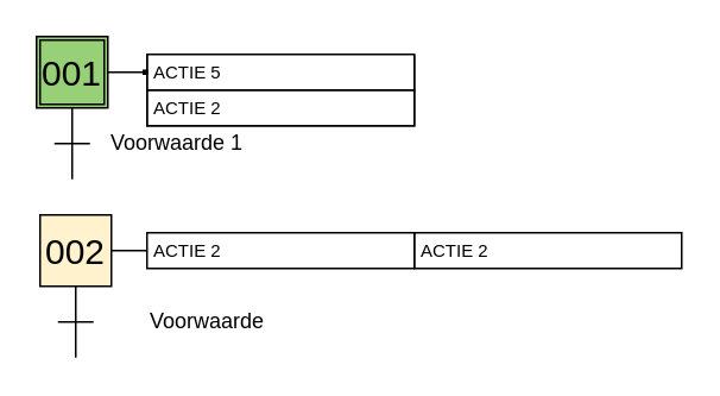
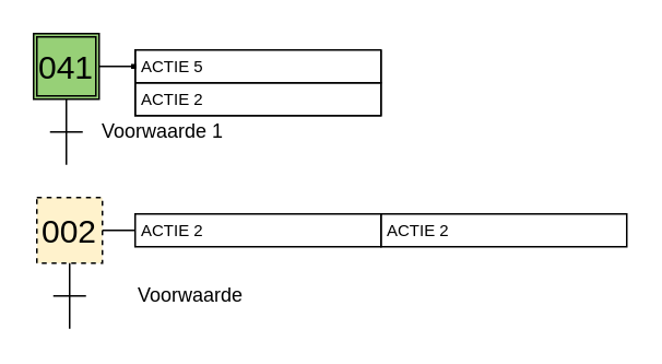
  <mxCell id="0" />
  <mxCell id="1" parent="0" />
  <mxCell id="2" value="" style="group" vertex="1" connectable="0" parent="1"><mxGeometry x="20" y="20" width="212" height="80" as="geometry" /></mxCell>
  <mxCell id="3" value="" style="rounded=0;whiteSpace=wrap;html=1;fontSize=20;align=center;fillColor=#97D077;container=0;" vertex="1" parent="2"><mxGeometry width="40" height="40" as="geometry" /></mxCell>
- <mxCell id="4" value="001" style="rounded=0;whiteSpace=wrap;html=1;fontSize=20;align=center;gradientColor=#97d077;fillColor=none;imageWidth=20;imageHeight=20;container=0;" vertex="1" parent="2"><mxGeometry x="2" y="2" width="36" height="36" as="geometry" /></mxCell>
+ <mxCell id="4" value="041" style="rounded=0;whiteSpace=wrap;html=1;fontSize=20;align=center;gradientColor=#97d077;fillColor=none;imageWidth=20;imageHeight=20;container=0;" vertex="1" parent="2"><mxGeometry x="2" y="2" width="36" height="36" as="geometry" /></mxCell>
  <mxCell id="5" value="" style="endArrow=none;html=1;fontSize=12;rounded=0;" edge="1" parent="2"><mxGeometry width="50" height="50" as="geometry"><mxPoint x="10" y="60" as="sourcePoint" /><mxPoint x="30" y="60" as="targetPoint" /></mxGeometry></mxCell>
  <mxCell id="6" value="Voorwaarde 1" style="text;html=1;strokeColor=none;fillColor=none;align=left;verticalAlign=middle;rounded=0;fontSize=12;container=0;" vertex="1" parent="2"><mxGeometry x="40" y="50" width="40" height="20" as="geometry" /></mxCell>
  <mxCell id="7" style="edgeStyle=none;rounded=0;orthogonalLoop=1;jettySize=auto;html=1;exitX=0.5;exitY=1;exitDx=0;exitDy=0;endArrow=none;endFill=0;fontSize=12;" edge="1" parent="2" source="3"><mxGeometry as="geometry"><mxPoint x="20" y="80" as="targetPoint" /></mxGeometry></mxCell>
  <mxCell id="8" value="" style="endArrow=none;html=1;fontSize=12;exitX=1;exitY=0.5;exitDx=0;exitDy=0;entryX=0;entryY=0.5;entryDx=0;entryDy=0;rounded=0;" edge="1" parent="2" source="3" target="13"><mxGeometry x="40" y="-70" width="50" height="50" as="geometry"><mxPoint x="50" y="-10" as="sourcePoint" /><mxPoint x="50" y="20" as="targetPoint" /></mxGeometry></mxCell>
  <mxCell id="9" value="" style="group" vertex="1" connectable="0" parent="2"><mxGeometry x="60" y="10" width="152" height="40" as="geometry" /></mxCell>
  <mxCell id="10" value="ACTIE" style="swimlane;html=1;fontStyle=1;align=left;verticalAlign=middle;childLayout=stackLayout;horizontal=1;startSize=0;horizontalStack=0;resizeParent=1;resizeLast=0;collapsible=0;marginBottom=0;swimlaneFillColor=#ffffff;rounded=0;shadow=0;comic=0;labelBackgroundColor=none;strokeWidth=1;fillColor=none;fontFamily=Verdana;fontSize=10;dropTarget=1;swimlaneLine=1;movableLabel=1;noLabel=1;pointerEvents=1;glass=0;sketch=0;spacing=0;spacingTop=0;spacingLeft=5;labelPosition=center;verticalLabelPosition=middle;container=0;" vertex="1" parent="9"><mxGeometry x="2" width="150" height="40" as="geometry"><mxRectangle x="90" y="83" width="100" height="26" as="alternateBounds" /></mxGeometry></mxCell>
  <mxCell id="11" value="ACTIE 5" style="text;html=1;fillColor=none;align=left;verticalAlign=middle;spacingLeft=4;spacingRight=4;whiteSpace=wrap;overflow=hidden;rotatable=0;points=[[0,0.5],[1,0.5]];portConstraint=eastwest;fontSize=10;spacing=0;strokeColor=#000000;container=0;" vertex="1" parent="10"><mxGeometry width="150" height="20" as="geometry" /></mxCell>
  <mxCell id="12" value="ACTIE 2" style="text;html=1;fillColor=none;align=left;verticalAlign=middle;spacingLeft=4;spacingRight=4;whiteSpace=wrap;overflow=hidden;rotatable=0;points=[[0,0.5],[1,0.5]];portConstraint=eastwest;fontSize=10;spacing=0;strokeColor=#000000;container=0;" vertex="1" parent="10"><mxGeometry y="20" width="150" height="20" as="geometry" /></mxCell>
  <mxCell id="13" value="" style="rounded=0;whiteSpace=wrap;html=1;startSize=20;strokeColor=#000000;strokeWidth=1;fillColor=#000000;" vertex="1" parent="9"><mxGeometry y="9" width="2" height="2" as="geometry" /></mxCell>
  <mxCell id="14" value="" style="group" vertex="1" connectable="0" parent="1"><mxGeometry x="22" y="120" width="360" height="80" as="geometry" /></mxCell>
  <mxCell id="15" value="" style="group" vertex="1" connectable="0" parent="14"><mxGeometry width="210" height="80" as="geometry" /></mxCell>
- <mxCell id="16" value="002" style="rounded=0;whiteSpace=wrap;html=1;fontSize=20;align=center;fillColor=#fff2cc;startSize=20;strokeColor=#000000;" vertex="1" parent="15"><mxGeometry width="40" height="40" as="geometry" /></mxCell>
+ <mxCell id="16" value="002" style="rounded=0;whiteSpace=wrap;html=1;fontSize=20;align=center;fillColor=#fff2cc;startSize=20;strokeColor=#000000;dashed=1;" vertex="1" parent="15"><mxGeometry width="40" height="40" as="geometry" /></mxCell>
  <mxCell id="17" value="" style="endArrow=none;html=1;fontSize=12;rounded=0;" edge="1" parent="15"><mxGeometry width="50" height="50" as="geometry"><mxPoint x="10" y="60" as="sourcePoint" /><mxPoint x="30" y="60" as="targetPoint" /></mxGeometry></mxCell>
  <mxCell id="18" value="Voorwaarde" style="text;html=1;strokeColor=none;fillColor=none;align=left;verticalAlign=middle;rounded=0;fontSize=12;startSize=20;" vertex="1" parent="15"><mxGeometry x="60" y="50" width="40" height="20" as="geometry" /></mxCell>
  <mxCell id="19" style="edgeStyle=none;rounded=0;orthogonalLoop=1;jettySize=auto;html=1;exitX=0.5;exitY=1;exitDx=0;exitDy=0;endArrow=none;endFill=0;fontSize=12;" edge="1" parent="15" source="16"><mxGeometry as="geometry"><mxPoint x="20" y="80" as="targetPoint" /></mxGeometry></mxCell>
  <mxCell id="20" style="edgeStyle=none;rounded=0;orthogonalLoop=1;jettySize=auto;html=1;exitX=1;exitY=0.5;exitDx=0;exitDy=0;fontSize=12;endArrow=none;endFill=0;entryX=0;entryY=0.5;entryDx=0;entryDy=0;" edge="1" parent="15" source="16" target="21"><mxGeometry as="geometry"><mxPoint x="58" y="20.0" as="targetPoint" /><Array as="points"><mxPoint x="48" y="20" /></Array></mxGeometry></mxCell>
  <mxCell id="21" value="ACTIE 2" style="text;html=1;fillColor=none;align=left;verticalAlign=middle;spacingLeft=4;spacingRight=4;whiteSpace=wrap;overflow=hidden;rotatable=0;points=[[0,0.5],[1,0.5]];portConstraint=eastwest;fontSize=10;spacing=0;strokeColor=#000000;container=0;" vertex="1" parent="15"><mxGeometry x="60" y="10" width="150" height="20" as="geometry" /></mxCell>
  <mxCell id="22" value="ACTIE 2" style="text;html=1;fillColor=none;align=left;verticalAlign=middle;spacingLeft=4;spacingRight=4;whiteSpace=wrap;overflow=hidden;rotatable=0;points=[[0,0.5],[1,0.5]];portConstraint=eastwest;fontSize=10;spacing=0;strokeColor=#000000;container=0;" vertex="1" parent="14"><mxGeometry x="210" y="10" width="150" height="20" as="geometry" /></mxCell>
